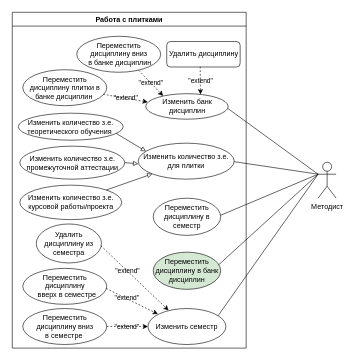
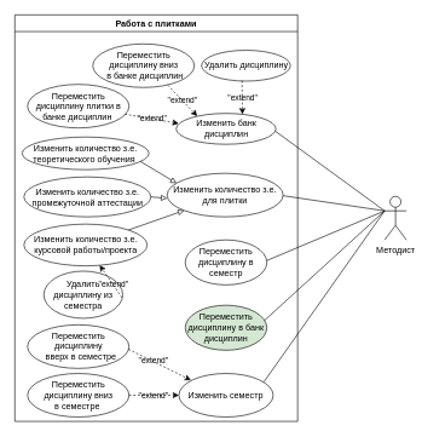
  <mxCell id="0" />
  <mxCell id="1" parent="0" />
  <mxCell id="2" value="Методист" style="shape=umlActor;verticalLabelPosition=bottom;verticalAlign=top;html=1;outlineConnect=0;" parent="1" vertex="1"><mxGeometry x="530" y="270" width="30" height="60" as="geometry" /></mxCell>
  <mxCell id="3" value="" style="endArrow=none;html=1;rounded=0;exitX=0.998;exitY=0.513;exitDx=0;exitDy=0;entryX=0;entryY=0.333;entryDx=0;entryDy=0;entryPerimeter=0;exitPerimeter=0;" parent="1" source="21" target="2" edge="1"><mxGeometry width="50" height="50" relative="1" as="geometry"><mxPoint x="445" y="278.25" as="sourcePoint" /><mxPoint x="695.977" y="708.894" as="targetPoint" /></mxGeometry></mxCell>
  <mxCell id="4" value="" style="endArrow=none;html=1;rounded=0;entryX=0.997;entryY=0.461;entryDx=0;entryDy=0;entryPerimeter=0;" parent="1" target="29" edge="1"><mxGeometry width="50" height="50" relative="1" as="geometry"><mxPoint x="530" y="290" as="sourcePoint" /><mxPoint x="422.162" y="344.626" as="targetPoint" /></mxGeometry></mxCell>
  <mxCell id="5" value="" style="endArrow=none;html=1;rounded=0;entryX=0.9;entryY=0.199;entryDx=0;entryDy=0;entryPerimeter=0;" parent="1" target="23" edge="1"><mxGeometry width="50" height="50" relative="1" as="geometry"><mxPoint x="530" y="290" as="sourcePoint" /><mxPoint x="422.845" y="470.605" as="targetPoint" /></mxGeometry></mxCell>
  <mxCell id="6" value="" style="endArrow=none;html=1;rounded=0;entryX=0.994;entryY=0.575;entryDx=0;entryDy=0;entryPerimeter=0;" parent="1" target="11" edge="1"><mxGeometry width="50" height="50" relative="1" as="geometry"><mxPoint x="530" y="290" as="sourcePoint" /><mxPoint x="396.458" y="206.089" as="targetPoint" /></mxGeometry></mxCell>
  <mxCell id="7" value="" style="endArrow=none;html=1;rounded=0;entryX=0.967;entryY=0.345;entryDx=0;entryDy=0;entryPerimeter=0;" parent="1" target="30" edge="1"><mxGeometry width="50" height="50" relative="1" as="geometry"><mxPoint x="530" y="290" as="sourcePoint" /><mxPoint x="415.287" y="398.864" as="targetPoint" /></mxGeometry></mxCell>
  <mxCell id="8" value="Работа с плитками" style="swimlane;" vertex="1" parent="1"><mxGeometry x="20" y="20" width="390" height="560" as="geometry" /></mxCell>
  <mxCell id="9" value="Переместить дисциплину плитки в банке дисциплин&amp;nbsp;" style="ellipse;whiteSpace=wrap;html=1;" vertex="1" parent="8"><mxGeometry x="17.5" y="95.75" width="140" height="60" as="geometry" /></mxCell>
  <mxCell id="10" value="Перемеcтить дисциплину вниз&lt;br&gt;&amp;nbsp; в банке дисциплин&amp;nbsp;" style="ellipse;whiteSpace=wrap;html=1;" vertex="1" parent="8"><mxGeometry x="107.5" y="40" width="140" height="60" as="geometry" /></mxCell>
  <mxCell id="11" value="Изменить банк дисциплин" style="ellipse;whiteSpace=wrap;html=1;" vertex="1" parent="8"><mxGeometry x="222.5" y="135.75" width="137.5" height="42.5" as="geometry" /></mxCell>
- <mxCell id="12" value="Удалить дисциплину" style="whiteSpace=wrap;html=1;rounded=1;" vertex="1" parent="8"><mxGeometry x="257.5" y="48.75" width="122.5" height="42.5" as="geometry" /></mxCell>
+ <mxCell id="12" value="Удалить дисциплину" style="ellipse;whiteSpace=wrap;html=1;" vertex="1" parent="8"><mxGeometry x="257.5" y="48.75" width="122.5" height="42.5" as="geometry" /></mxCell>
  <mxCell id="13" value="&quot;extend&quot;" style="endArrow=classic;html=1;rounded=0;dashed=1;entryX=0.032;entryY=0.326;entryDx=0;entryDy=0;entryPerimeter=0;labelBackgroundColor=none;" edge="1" parent="8"><mxGeometry width="50" height="50" relative="1" as="geometry"><mxPoint x="151.594" y="136.783" as="sourcePoint" /><mxPoint x="225.9" y="149.605" as="targetPoint" /></mxGeometry></mxCell>
  <mxCell id="14" value="&quot;extend&quot;" style="endArrow=classic;html=1;rounded=0;dashed=1;entryX=0.211;entryY=0.086;entryDx=0;entryDy=0;entryPerimeter=0;labelBackgroundColor=none;exitX=0.739;exitY=0.947;exitDx=0;exitDy=0;exitPerimeter=0;" edge="1" parent="8" source="10" target="11"><mxGeometry width="50" height="50" relative="1" as="geometry"><mxPoint x="120.629" y="100.331" as="sourcePoint" /><mxPoint x="184.9" y="139.605" as="targetPoint" /></mxGeometry></mxCell>
  <mxCell id="15" value="&quot;extend&quot;" style="endArrow=classic;html=1;rounded=0;dashed=1;entryX=0.664;entryY=0.027;entryDx=0;entryDy=0;entryPerimeter=0;labelBackgroundColor=none;exitX=0.456;exitY=0.986;exitDx=0;exitDy=0;exitPerimeter=0;" edge="1" parent="8" source="12" target="11"><mxGeometry width="50" height="50" relative="1" as="geometry"><mxPoint x="222.46" y="67.01" as="sourcePoint" /><mxPoint x="236.875" y="126.685" as="targetPoint" /></mxGeometry></mxCell>
  <mxCell id="16" value="Изменить количество з.е.&lt;br&gt;теоретического обучения&amp;nbsp;" style="ellipse;whiteSpace=wrap;html=1;" vertex="1" parent="8"><mxGeometry x="10" y="168.25" width="175" height="45" as="geometry" /></mxCell>
  <mxCell id="17" value="Изменить количество з.е. промежуточной аттестации" style="ellipse;whiteSpace=wrap;html=1;" vertex="1" parent="8"><mxGeometry x="12.5" y="223.25" width="175" height="55" as="geometry" /></mxCell>
  <mxCell id="18" value="Изменить количество з.е. курсовой работы/проекта" style="ellipse;whiteSpace=wrap;html=1;" vertex="1" parent="8"><mxGeometry x="12.5" y="288.25" width="170" height="57.5" as="geometry" /></mxCell>
  <mxCell id="19" value="" style="endArrow=block;html=1;rounded=0;labelBorderColor=none;endFill=0;entryX=0;entryY=0.574;entryDx=0;entryDy=0;exitX=1;exitY=0.5;exitDx=0;exitDy=0;entryPerimeter=0;" edge="1" parent="8" source="17" target="21"><mxGeometry width="50" height="50" relative="1" as="geometry"><mxPoint x="187.5" y="348.25" as="sourcePoint" /><mxPoint x="217.5" y="298.25" as="targetPoint" /></mxGeometry></mxCell>
  <mxCell id="20" value="" style="endArrow=block;html=1;rounded=0;labelBorderColor=none;endFill=0;entryX=0;entryY=1;entryDx=0;entryDy=0;" edge="1" parent="8" source="18" target="21"><mxGeometry width="50" height="50" relative="1" as="geometry"><mxPoint x="277.5" y="408.25" as="sourcePoint" /><mxPoint x="253.46" y="324.65" as="targetPoint" /></mxGeometry></mxCell>
  <mxCell id="21" value="Изменить количество з.е. для плитки" style="ellipse;whiteSpace=wrap;html=1;" vertex="1" parent="8"><mxGeometry x="210" y="218.25" width="160" height="60" as="geometry" /></mxCell>
  <mxCell id="22" value="" style="endArrow=block;html=1;rounded=0;labelBorderColor=none;endFill=0;entryX=0.081;entryY=0.226;entryDx=0;entryDy=0;entryPerimeter=0;exitX=0.932;exitY=0.748;exitDx=0;exitDy=0;exitPerimeter=0;" edge="1" parent="8" source="16" target="21"><mxGeometry width="50" height="50" relative="1" as="geometry"><mxPoint x="277.5" y="248.25" as="sourcePoint" /><mxPoint x="247.805" y="274.19" as="targetPoint" /></mxGeometry></mxCell>
  <mxCell id="23" value="Изменить семестр" style="ellipse;whiteSpace=wrap;html=1;" vertex="1" parent="8"><mxGeometry x="226.25" y="494" width="130" height="60" as="geometry" /></mxCell>
  <mxCell id="24" value="Переместить дисциплину&lt;br&gt;&amp;nbsp; вверх в семестре" style="ellipse;whiteSpace=wrap;html=1;" vertex="1" parent="8"><mxGeometry x="17.5" y="427" width="140" height="60" as="geometry" /></mxCell>
  <mxCell id="25" value="Переместить дисциплину&amp;nbsp;вниз&lt;br&gt;в семестре&amp;nbsp;" style="ellipse;whiteSpace=wrap;html=1;" vertex="1" parent="8"><mxGeometry x="17.5" y="494" width="140" height="60" as="geometry" /></mxCell>
  <mxCell id="26" value="&quot;extend&quot;" style="endArrow=classic;html=1;rounded=0;dashed=1;labelBackgroundColor=none;" edge="1" parent="8" source="25" target="23"><mxGeometry x="-0.054" width="50" height="50" relative="1" as="geometry"><mxPoint x="602.95" y="660.65" as="sourcePoint" /><mxPoint x="95.65" y="658.855" as="targetPoint" /><mxPoint as="offset" /></mxGeometry></mxCell>
  <mxCell id="27" value="&quot;extend&quot;" style="endArrow=classic;html=1;rounded=0;dashed=1;entryX=0.127;entryY=0.153;entryDx=0;entryDy=0;entryPerimeter=0;labelBackgroundColor=none;exitX=0.994;exitY=0.56;exitDx=0;exitDy=0;exitPerimeter=0;" edge="1" parent="8" source="24" target="23"><mxGeometry x="-0.219" width="50" height="50" relative="1" as="geometry"><mxPoint x="111.25" y="540" as="sourcePoint" /><mxPoint x="147.625" y="645.935" as="targetPoint" /><mxPoint as="offset" /></mxGeometry></mxCell>
  <mxCell id="28" value="Удалить дисциплину из семестра" style="ellipse;whiteSpace=wrap;html=1;" vertex="1" parent="8"><mxGeometry x="40" y="353" width="108.75" height="65" as="geometry" /></mxCell>
  <mxCell id="29" value="Переместить дисциплину в семестр" style="ellipse;whiteSpace=wrap;html=1;" vertex="1" parent="8"><mxGeometry x="235" y="310" width="112.5" height="62" as="geometry" /></mxCell>
  <mxCell id="30" value="Переместить дисциплину в банк дисциплин" style="ellipse;whiteSpace=wrap;html=1;fillColor=#d5e8d4;" vertex="1" parent="8"><mxGeometry x="235" y="400" width="112.5" height="62" as="geometry" /></mxCell>
- <mxCell id="31" value="&quot;extend&quot;" style="endArrow=classic;html=1;rounded=0;dashed=1;entryX=0.265;entryY=0.053;entryDx=0;entryDy=0;entryPerimeter=0;labelBackgroundColor=none;exitX=0.991;exitY=0.56;exitDx=0;exitDy=0;exitPerimeter=0;" edge="1" parent="8" source="28" target="23"><mxGeometry x="-0.219" width="50" height="50" relative="1" as="geometry"><mxPoint x="166.66" y="470.6" as="sourcePoint" /><mxPoint x="245.26" y="514.18" as="targetPoint" /><mxPoint as="offset" /></mxGeometry></mxCell>
+ <mxCell id="31" value="&quot;extend&quot;" style="endArrow=classic;html=1;rounded=0;dashed=1;labelBackgroundColor=none;exitX=0.991;exitY=0.56;exitDx=0;exitDy=0;exitPerimeter=0;" edge="1" parent="8" source="28" target="18"><mxGeometry x="-0.219" width="50" height="50" relative="1" as="geometry"><mxPoint x="166.66" y="470.6" as="sourcePoint" /><mxPoint x="245.26" y="514.18" as="targetPoint" /><mxPoint as="offset" /></mxGeometry></mxCell>
